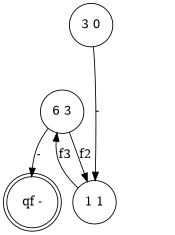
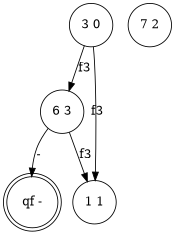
  digraph {
    node [shape=circle]
    n1 [label="6 3"]
    "1 1"
    "qf -" [shape=doublecircle]
    n4 [label="3 0"]
-   n1 -> "1 1" [label=f2]
+   "7 2"
+   n1 -> "1 1" [label=f3]
    n1 -> "qf -" [label="-"]
-   "1 1" -> n1 [label=f3]
-   n4 -> "1 1" [label="-"]
+   n4 -> n1 [label=f3]
+   n4 -> "1 1" [label=f3]
  }
